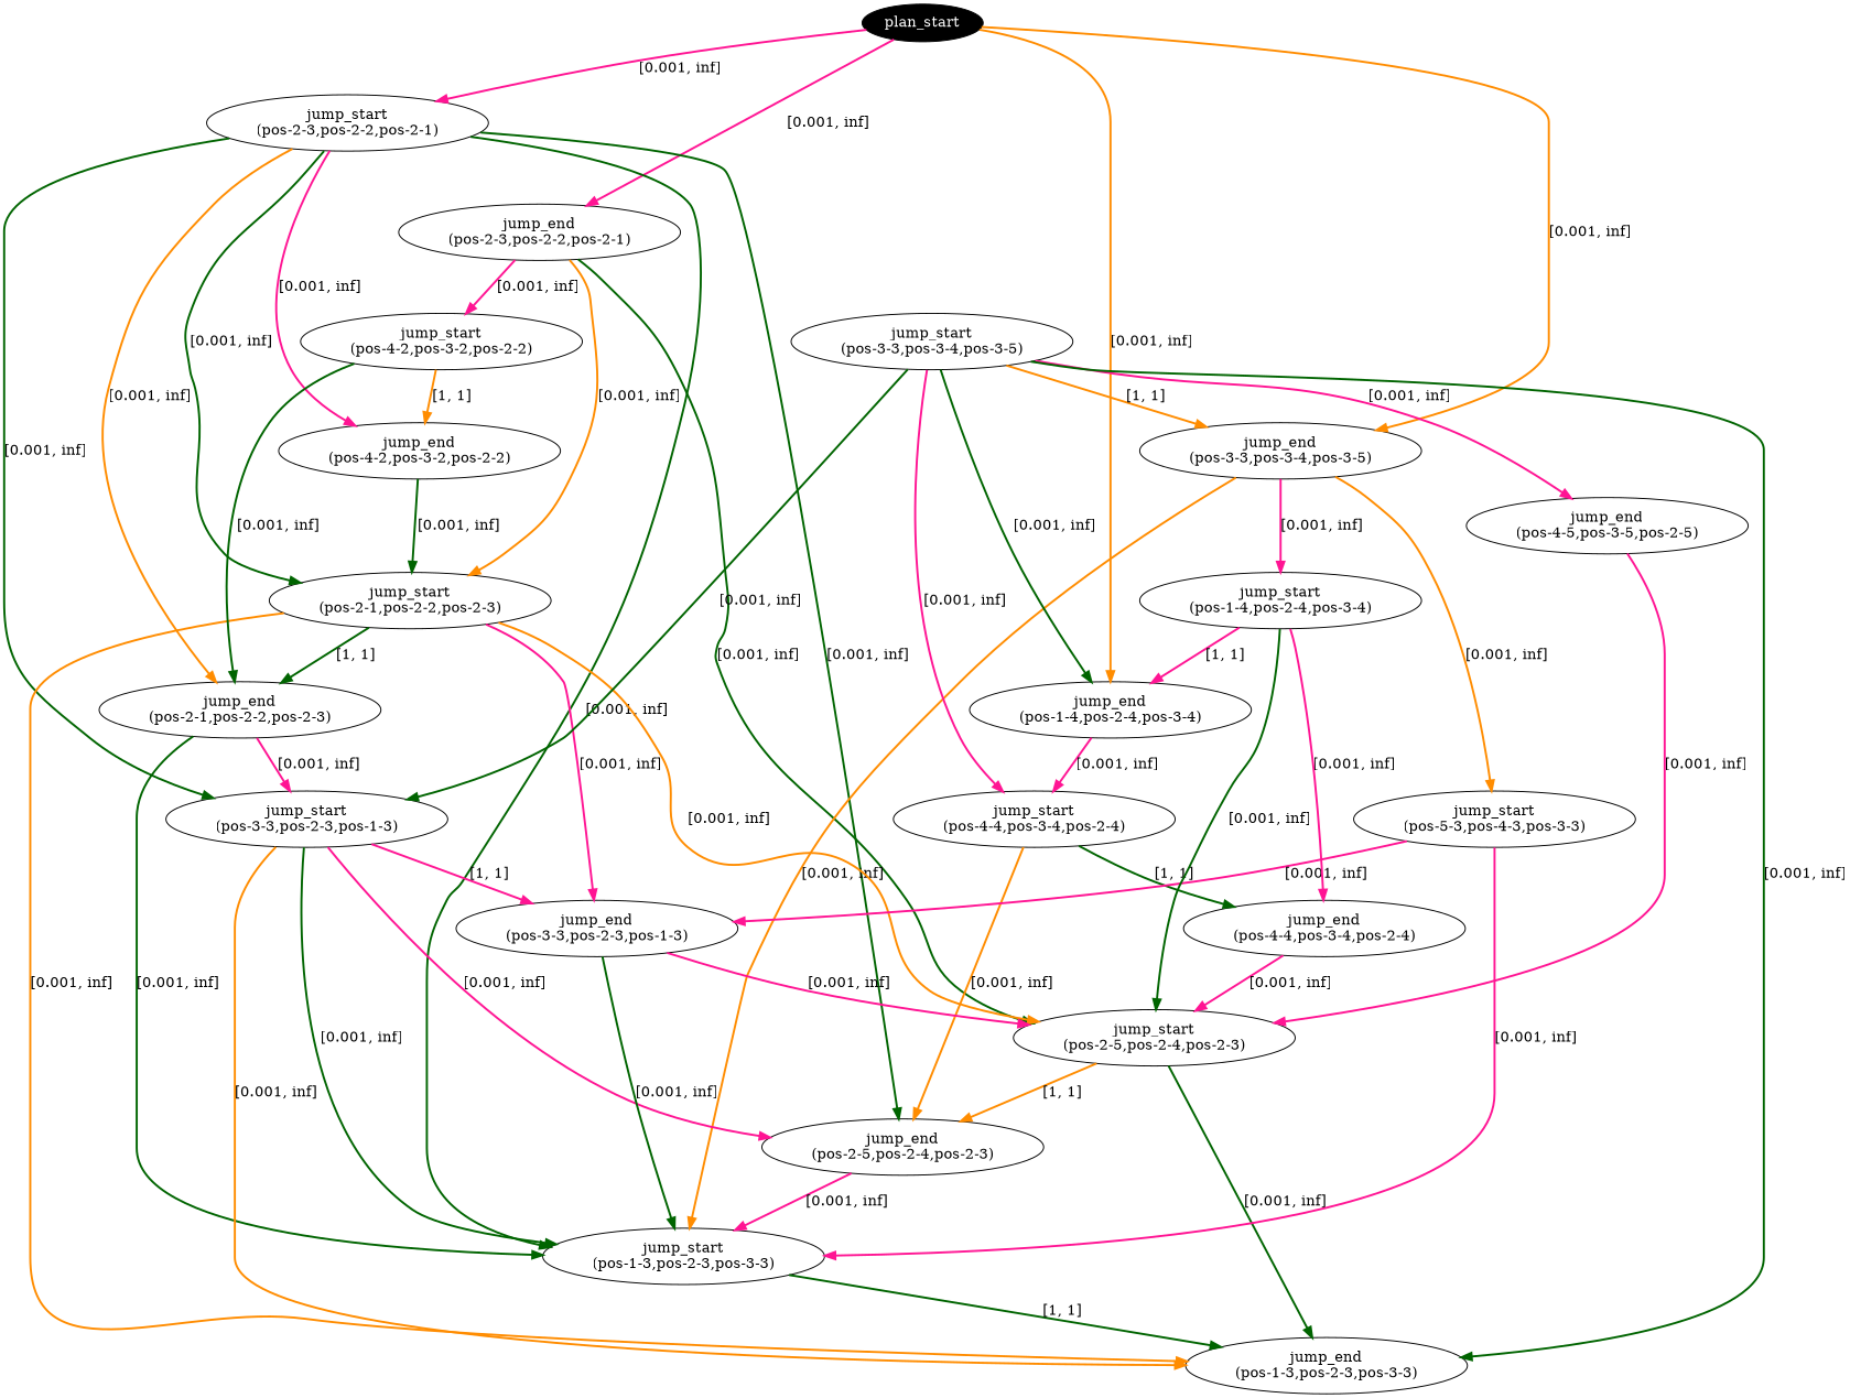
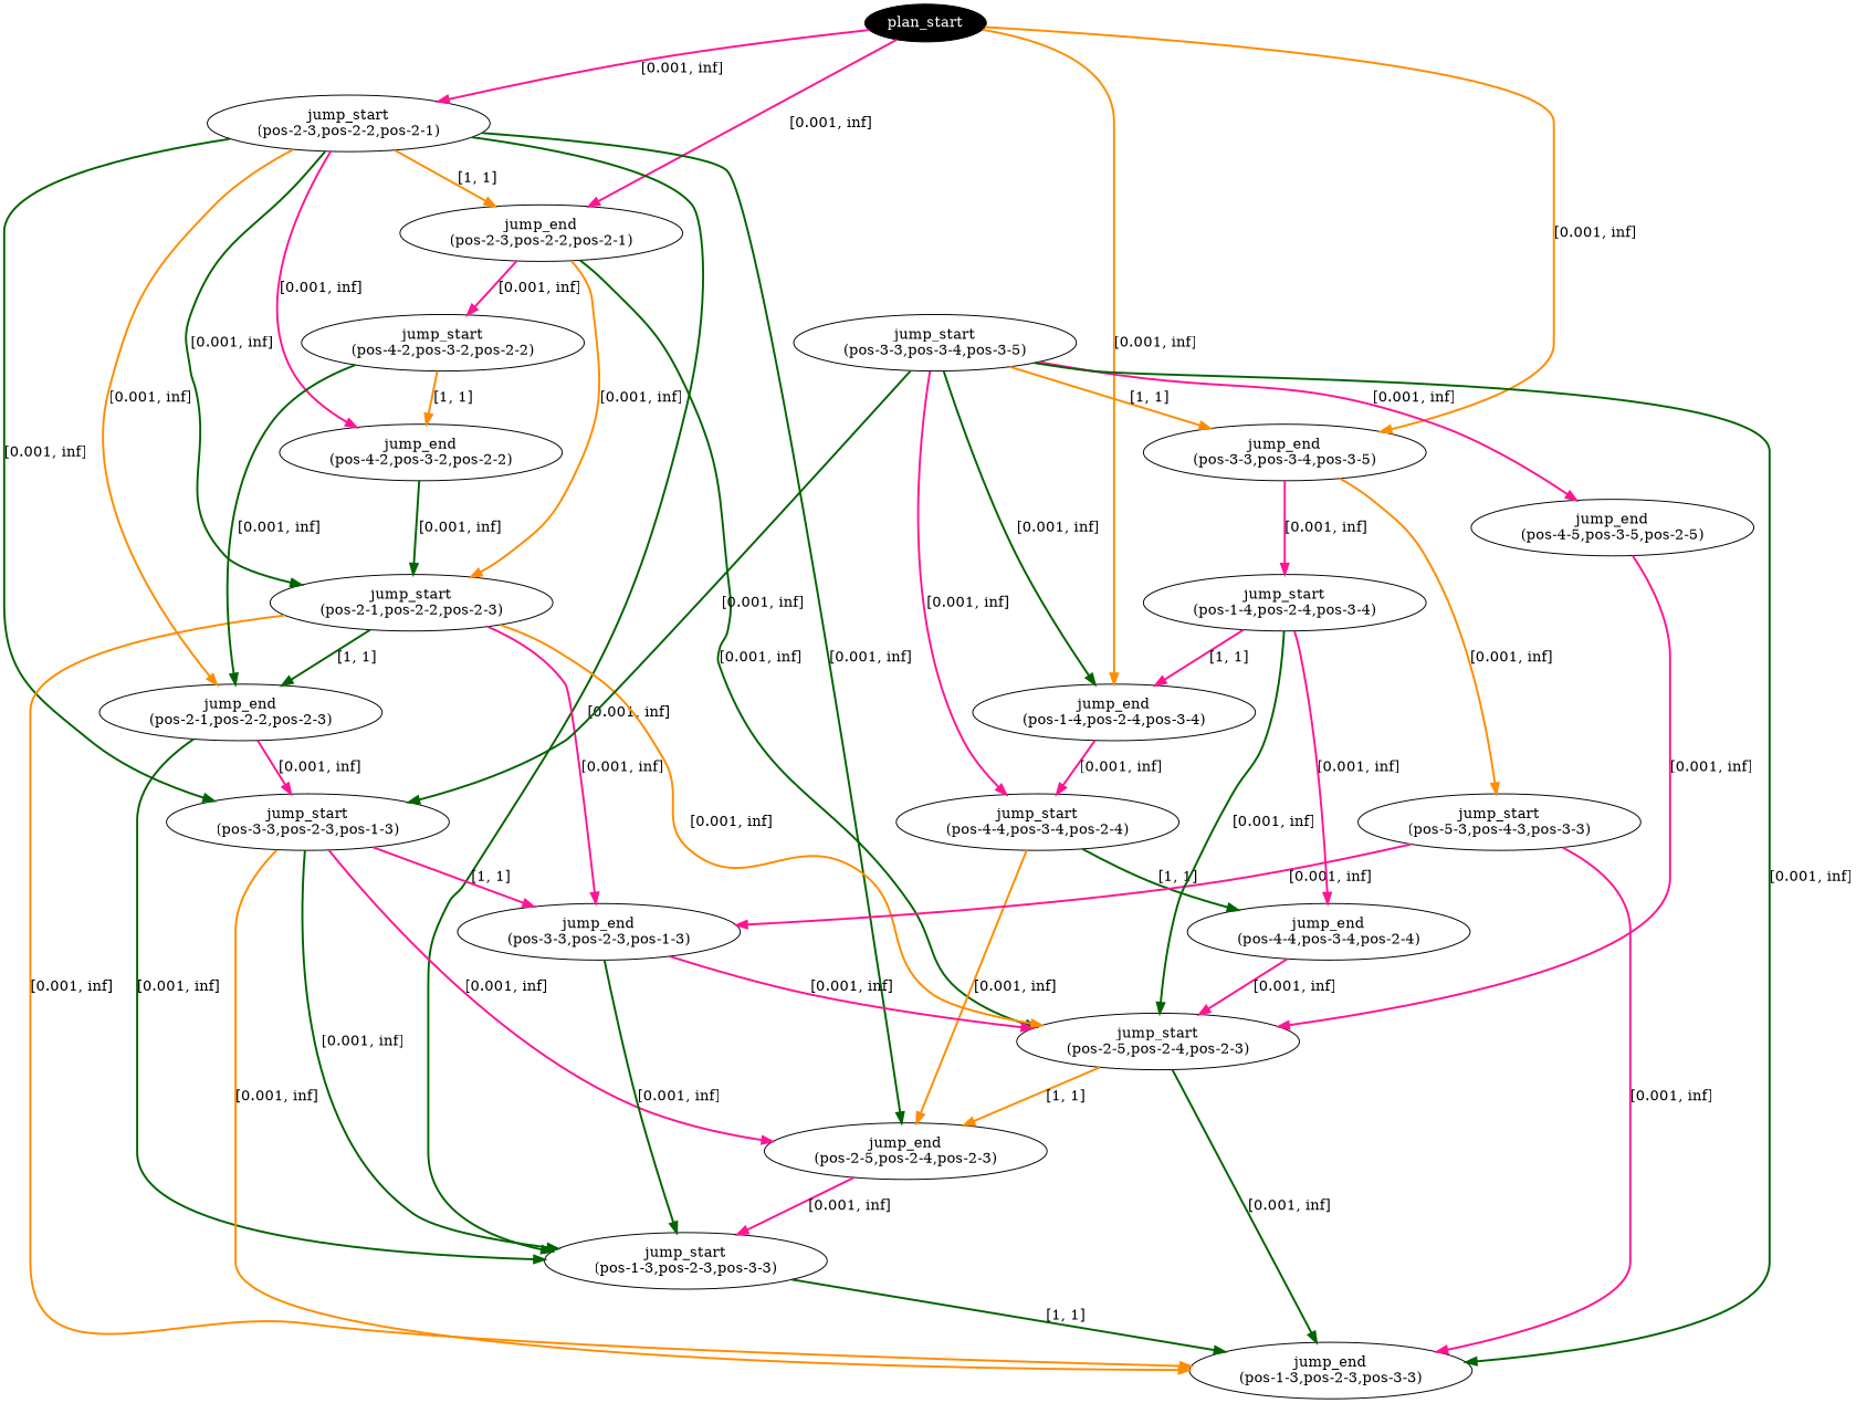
  digraph {
    edge [color=deeppink penwidth=2]
    n1 [fillcolor=black fontcolor=white label=plan_start style=filled]
    n2 [label="jump_start\n(pos-2-3,pos-2-2,pos-2-1)"]
    n3 [label="jump_end\n(pos-2-3,pos-2-2,pos-2-1)"]
    n4 [label="jump_end\n(pos-3-3,pos-3-4,pos-3-5)"]
    n5 [label="jump_end\n(pos-1-4,pos-2-4,pos-3-4)"]
    n6 [label="jump_end\n(pos-4-2,pos-3-2,pos-2-2)"]
    n7 [label="jump_start\n(pos-2-1,pos-2-2,pos-2-3)"]
    n8 [label="jump_end\n(pos-2-1,pos-2-2,pos-2-3)"]
    n9 [label="jump_start\n(pos-3-3,pos-2-3,pos-1-3)"]
    n10 [label="jump_end\n(pos-2-5,pos-2-4,pos-2-3)"]
    n11 [label="jump_start\n(pos-1-3,pos-2-3,pos-3-3)"]
    n12 [label="jump_start\n(pos-4-2,pos-3-2,pos-2-2)"]
    n13 [label="jump_start\n(pos-2-5,pos-2-4,pos-2-3)"]
    n14 [label="jump_start\n(pos-3-3,pos-3-4,pos-3-5)"]
    n15 [label="jump_end\n(pos-4-5,pos-3-5,pos-2-5)"]
    n16 [label="jump_start\n(pos-4-4,pos-3-4,pos-2-4)"]
    n17 [label="jump_end\n(pos-1-3,pos-2-3,pos-3-3)"]
    n18 [label="jump_start\n(pos-5-3,pos-4-3,pos-3-3)"]
    n19 [label="jump_start\n(pos-1-4,pos-2-4,pos-3-4)"]
    n20 [label="jump_end\n(pos-3-3,pos-2-3,pos-1-3)"]
    n21 [label="jump_end\n(pos-4-4,pos-3-4,pos-2-4)"]
    n1 -> n2 [label="[0.001, inf]"]
    n1 -> n3 [label="[0.001, inf]"]
    n1 -> n4 [color=darkorange label="[0.001, inf]"]
    n1 -> n5 [color=darkorange label="[0.001, inf]"]
+   n2 -> n3 [color=darkorange label="[1, 1]"]
    n2 -> n6 [label="[0.001, inf]"]
    n2 -> n7 [color=darkgreen label="[0.001, inf]"]
    n2 -> n8 [color=darkorange label="[0.001, inf]"]
    n2 -> n9 [color=darkgreen label="[0.001, inf]"]
    n2 -> n10 [color=darkgreen label="[0.001, inf]"]
    n2 -> n11 [color=darkgreen label="[0.001, inf]"]
    n3 -> n7 [color=darkorange label="[0.001, inf]"]
    n3 -> n12 [label="[0.001, inf]"]
    n3 -> n13 [color=darkgreen label="[0.001, inf]"]
-   n4 -> n11 [color=darkorange label="[0.001, inf]"]
    n4 -> n18 [color=darkorange label="[0.001, inf]"]
    n4 -> n19 [label="[0.001, inf]"]
    n5 -> n16 [label="[0.001, inf]"]
    n6 -> n7 [color=darkgreen label="[0.001, inf]"]
    n7 -> n8 [color=darkgreen label="[1, 1]"]
    n7 -> n13 [color=darkorange label="[0.001, inf]"]
    n7 -> n17 [color=darkorange label="[0.001, inf]"]
    n7 -> n20 [label="[0.001, inf]"]
    n8 -> n9 [label="[0.001, inf]"]
    n8 -> n11 [color=darkgreen label="[0.001, inf]"]
    n9 -> n10 [label="[0.001, inf]"]
    n9 -> n11 [color=darkgreen label="[0.001, inf]"]
    n9 -> n17 [color=darkorange label="[0.001, inf]"]
    n9 -> n20 [label="[1, 1]"]
    n10 -> n11 [label="[0.001, inf]"]
    n11 -> n17 [color=darkgreen label="[1, 1]"]
    n12 -> n6 [color=darkorange label="[1, 1]"]
    n12 -> n8 [color=darkgreen label="[0.001, inf]"]
    n13 -> n10 [color=darkorange label="[1, 1]"]
    n13 -> n17 [color=darkgreen label="[0.001, inf]"]
    n14 -> n4 [color=darkorange label="[1, 1]"]
    n14 -> n5 [color=darkgreen label="[0.001, inf]"]
    n14 -> n9 [color=darkgreen label="[0.001, inf]"]
    n14 -> n15 [label="[0.001, inf]"]
    n14 -> n16 [label="[0.001, inf]"]
    n14 -> n17 [color=darkgreen label="[0.001, inf]"]
    n15 -> n13 [label="[0.001, inf]"]
    n16 -> n10 [color=darkorange label="[0.001, inf]"]
    n16 -> n21 [color=darkgreen label="[1, 1]"]
-   n18 -> n11 [label="[0.001, inf]"]
+   n18 -> n17 [label="[0.001, inf]"]
    n18 -> n20 [label="[0.001, inf]"]
    n19 -> n5 [label="[1, 1]"]
    n19 -> n13 [color=darkgreen label="[0.001, inf]"]
    n19 -> n21 [label="[0.001, inf]"]
    n20 -> n11 [color=darkgreen label="[0.001, inf]"]
    n20 -> n13 [label="[0.001, inf]"]
    n21 -> n13 [label="[0.001, inf]"]
  }
